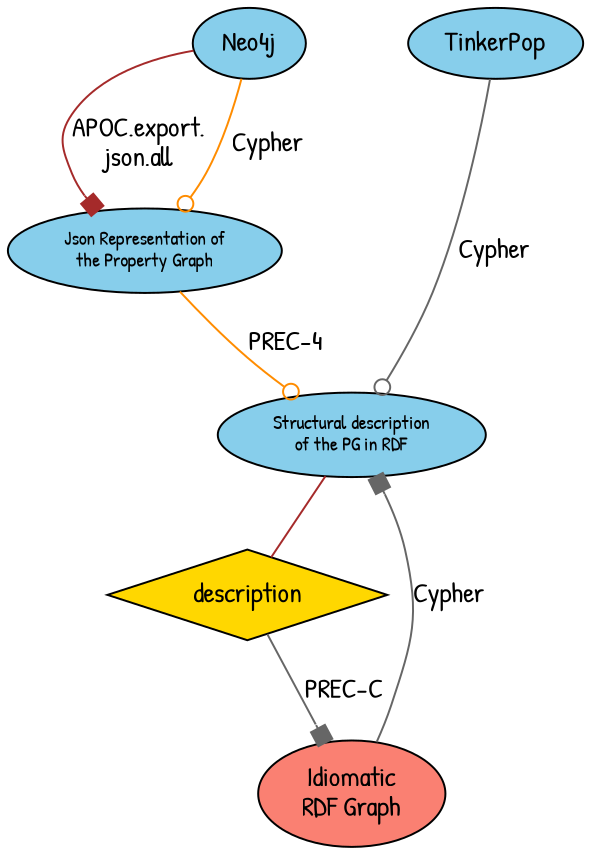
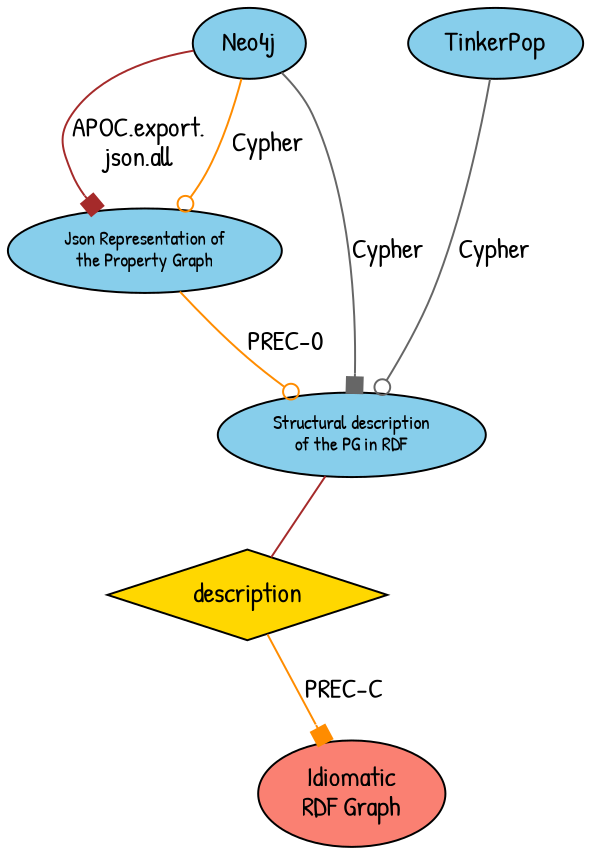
  digraph {
    fontname="Patrick Hand"
    node [fillcolor=skyblue fontname="Patrick Hand" style=filled]
    edge [arrowhead=box color=gray40 fontname="Patrick Hand"]
    Neo4j
    TinkerPop
    n3 [fontsize=10 label="Json Representation of\nthe Property Graph"]
    n4 [fontsize=10 label="Structural description\nof the PG in RDF"]
    n5 [fillcolor=gold height=.0 label=description shape=diamond width=.0]
    "Idiomatic\nRDF Graph" [fillcolor=salmon]
    subgraph sub_1 {
      rank=same
      Neo4j
      TinkerPop
    }
    Neo4j -> n3 [color=brown label="APOC.export.\njson.all"]
    Neo4j -> n3 [arrowhead=odot color=darkorange label=Cypher]
-   "Idiomatic\nRDF Graph" -> n4 [label=Cypher]
+   Neo4j -> n4 [label=Cypher]
    TinkerPop -> n4 [arrowhead=odot label=Cypher]
-   n3 -> n4 [arrowhead=odot color=darkorange label="PREC-4"]
+   n3 -> n4 [arrowhead=odot color=darkorange label="PREC-0"]
    n4 -> n5 [color=brown dir=none arrowhead=""]
-   n5 -> "Idiomatic\nRDF Graph" [label="PREC-C"]
+   n5 -> "Idiomatic\nRDF Graph" [color=darkorange label="PREC-C"]
  }
